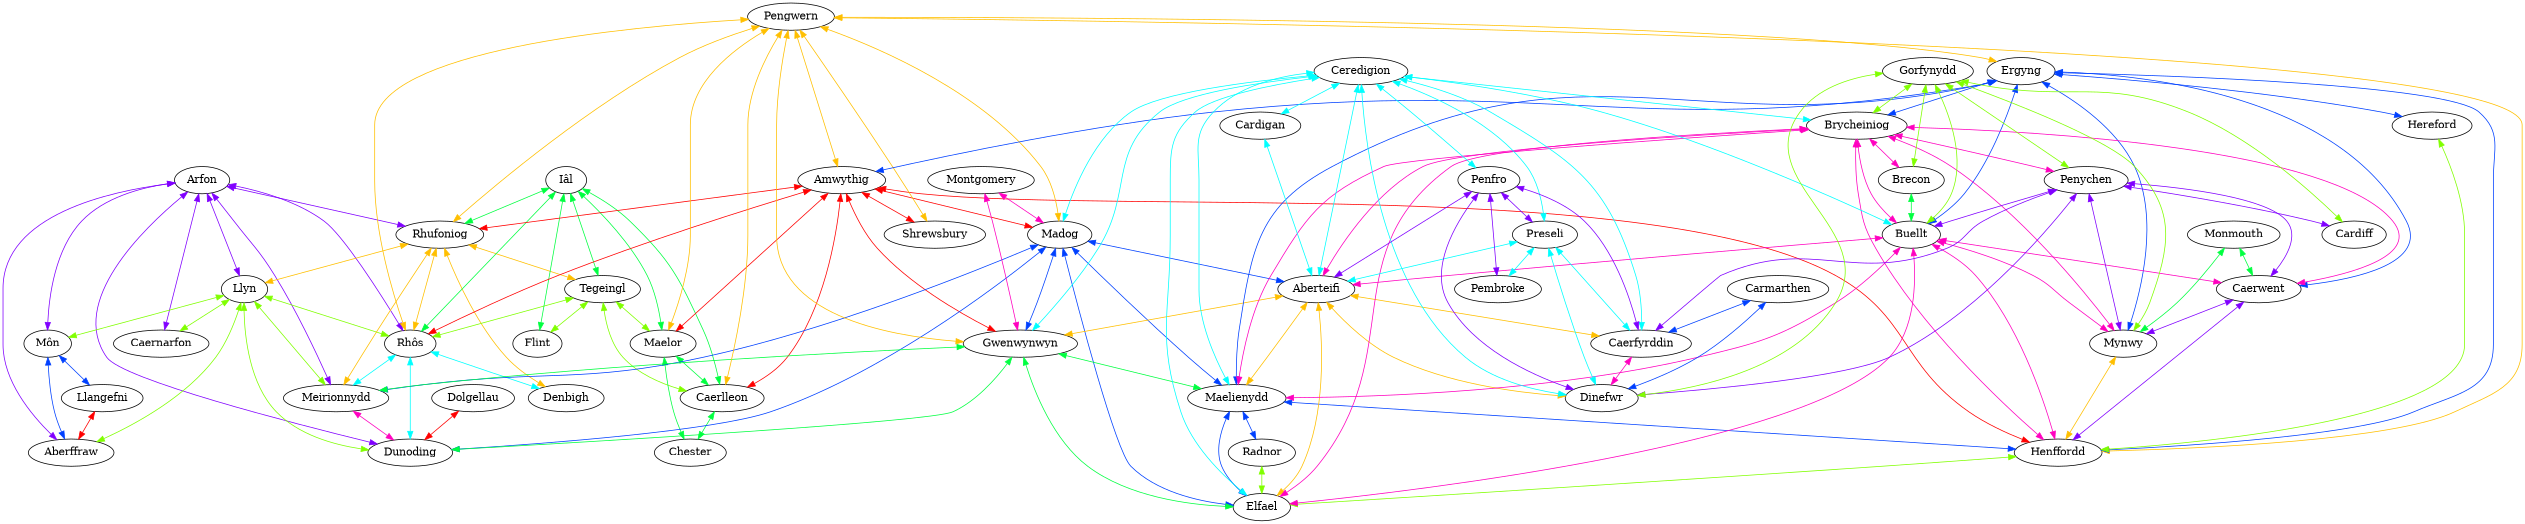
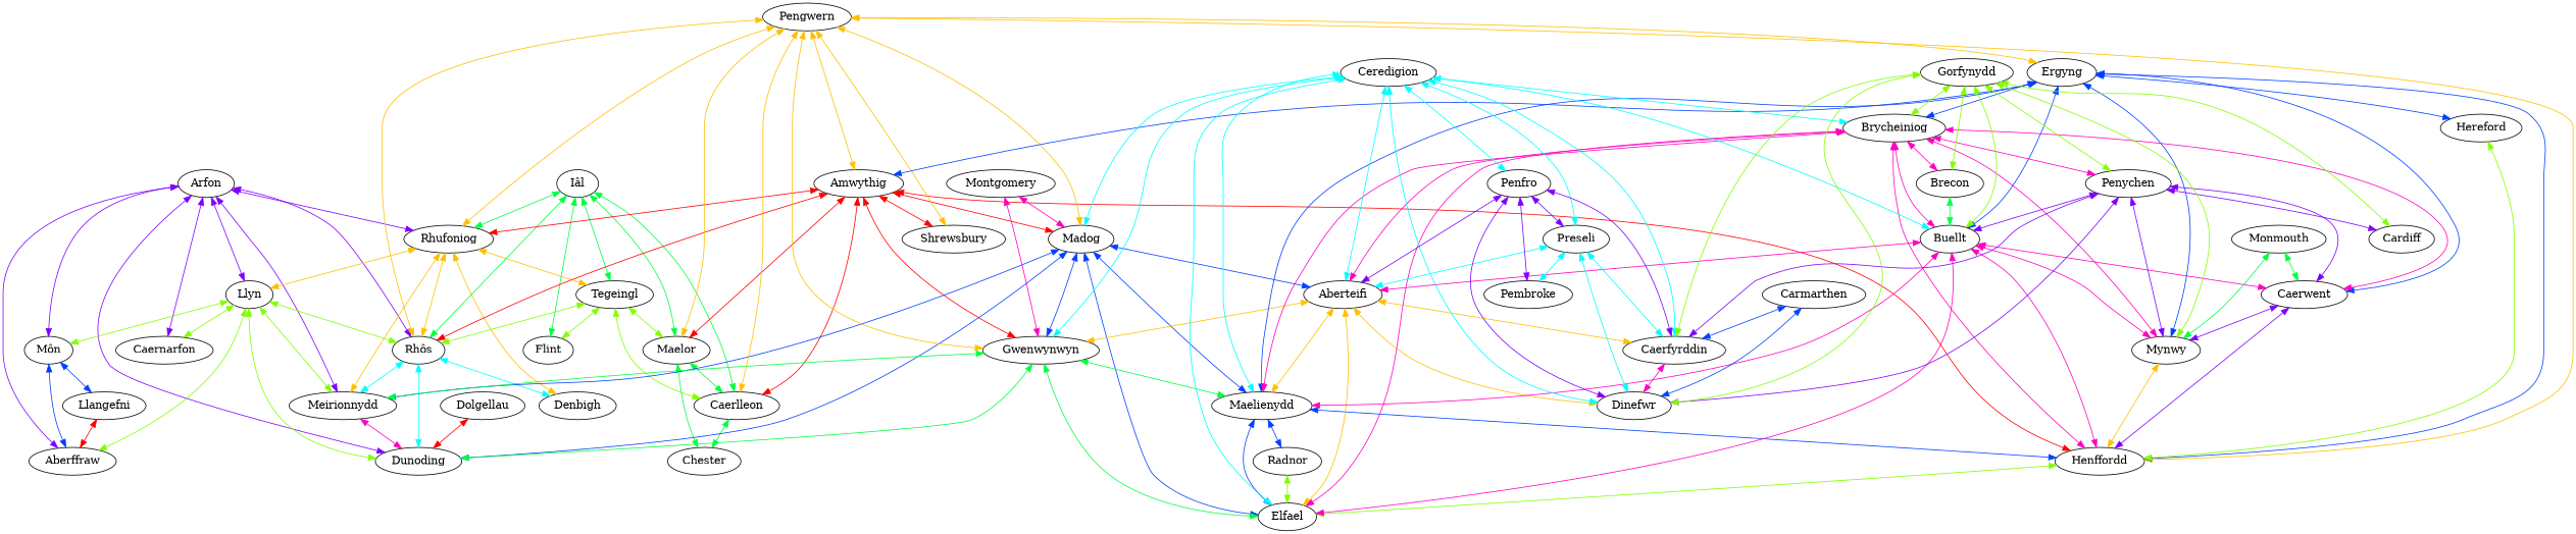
  graph {
    edge [color="0.625,1,1" dir=both]
    n1 [label=Aberffraw]
    n2 [label="M&#244;n"]
    n3 [label=Llangefni]
    n4 [label=Arfon]
    n5 [label=Llyn]
    n6 [label=Caernarfon]
    n7 [label=Rhufoniog]
    n8 [label="Rh&#244;s"]
    n9 [label=Dunoding]
    n10 [label=Meirionnydd]
    n11 [label=Denbigh]
    n12 [label=Tegeingl]
    n13 [label=Flint]
    n14 [label=Caerlleon]
    n15 [label=Maelor]
    n16 [label=Chester]
    n17 [label="I&#226;l"]
    n18 [label=Dolgellau]
    n19 [label=Amwythig]
    n20 [label=Shrewsbury]
    n21 [label=Henffordd]
    n22 [label=Madog]
    n23 [label=Gwenwynwyn]
    n24 [label=Elfael]
    n25 [label=Maelienydd]
    n26 [label=Aberteifi]
    n27 [label=Pengwern]
    n28 [label=Ergyng]
    n29 [label=Hereford]
    n30 [label=Buellt]
    n31 [label=Brycheiniog]
    n32 [label=Mynwy]
    n33 [label=Caerwent]
    n34 [label=Radnor]
    n35 [label=Brecon]
    n36 [label=Penychen]
    n37 [label=Dinefwr]
    n38 [label=Caerfyrddin]
    n39 [label=Montgomery]
    n40 [label=Cardiff]
    n41 [label=Ceredigion]
-   n42 [label=Cardigan]
    n43 [label=Preseli]
    n44 [label=Penfro]
    n45 [label=Pembroke]
    n46 [label=Carmarthen]
    n47 [label=Gorfynydd]
    n48 [label=Monmouth]
    n2 -- n1
    n2 -- n3
    n3 -- n1 [color="1,1,1"]
    n4 -- n1 [color="0.75,1,1"]
    n4 -- n2 [color="0.75,1,1"]
    n4 -- n5 [color="0.75,1,1"]
    n4 -- n6 [color="0.75,1,1"]
    n4 -- n7 [color="0.75,1,1"]
    n4 -- n8 [color="0.75,1,1"]
    n4 -- n9 [color="0.75,1,1"]
    n4 -- n10 [color="0.75,1,1"]
    n5 -- n1 [color="0.25,1,1"]
    n5 -- n2 [color="0.25,1,1"]
    n5 -- n6 [color="0.25,1,1"]
    n5 -- n8 [color="0.25,1,1"]
    n5 -- n9 [color="0.25,1,1"]
    n5 -- n10 [color="0.25,1,1"]
    n7 -- n5 [color="0.125,1,1"]
    n7 -- n8 [color="0.125,1,1"]
    n7 -- n10 [color="0.125,1,1"]
    n7 -- n11 [color="0.125,1,1"]
    n7 -- n12 [color="0.125,1,1"]
    n8 -- n9 [color="0.5,1,1"]
    n8 -- n10 [color="0.5,1,1"]
    n8 -- n11 [color="0.5,1,1"]
    n10 -- n9 [color="0.875,1,1"]
    n12 -- n8 [color="0.25,1,1"]
    n12 -- n13 [color="0.25,1,1"]
    n12 -- n14 [color="0.25,1,1"]
    n12 -- n15 [color="0.25,1,1"]
    n14 -- n16 [color="0.375,1,1"]
    n15 -- n14 [color="0.375,1,1"]
    n15 -- n16 [color="0.375,1,1"]
    n17 -- n7 [color="0.375,1,1"]
    n17 -- n8 [color="0.375,1,1"]
    n17 -- n12 [color="0.375,1,1"]
    n17 -- n13 [color="0.375,1,1"]
    n17 -- n14 [color="0.375,1,1"]
    n17 -- n15 [color="0.375,1,1"]
    n18 -- n9 [color="1,1,1"]
    n19 -- n7 [color="1,1,1"]
    n19 -- n8 [color="1,1,1"]
    n19 -- n14 [color="1,1,1"]
    n19 -- n15 [color="1,1,1"]
    n19 -- n20 [color="1,1,1"]
    n19 -- n21 [color="1,1,1"]
    n19 -- n22 [color="1,1,1"]
    n19 -- n23 [color="1,1,1"]
    n21 -- n24 [color="0.25,1,1"]
    n22 -- n9
    n22 -- n10
    n22 -- n23
    n22 -- n24
    n22 -- n25
    n22 -- n26
    n23 -- n9 [color="0.375,1,1"]
    n23 -- n10 [color="0.375,1,1"]
    n23 -- n24 [color="0.375,1,1"]
    n23 -- n25 [color="0.375,1,1"]
    n25 -- n21
    n25 -- n24
    n25 -- n34
    n26 -- n23 [color="0.125,1,1"]
    n26 -- n24 [color="0.125,1,1"]
    n26 -- n25 [color="0.125,1,1"]
    n26 -- n37 [color="0.125,1,1"]
    n26 -- n38 [color="0.125,1,1"]
    n27 -- n7 [color="0.125,1,1"]
    n27 -- n8 [color="0.125,1,1"]
    n27 -- n14 [color="0.125,1,1"]
    n27 -- n15 [color="0.125,1,1"]
    n27 -- n19 [color="0.125,1,1"]
    n27 -- n20 [color="0.125,1,1"]
    n27 -- n21 [color="0.125,1,1"]
    n27 -- n22 [color="0.125,1,1"]
    n27 -- n23 [color="0.125,1,1"]
    n27 -- n28 [color="0.125,1,1"]
    n28 -- n19
    n28 -- n21
    n28 -- n25
    n28 -- n29
    n28 -- n30
    n28 -- n31
    n28 -- n32
    n28 -- n33
    n29 -- n21 [color="0.25,1,1"]
    n30 -- n21 [color="0.875,1,1"]
    n30 -- n24 [color="0.875,1,1"]
    n30 -- n25 [color="0.875,1,1"]
    n30 -- n26 [color="0.875,1,1"]
    n30 -- n32 [color="0.875,1,1"]
    n30 -- n33 [color="0.875,1,1"]
    n31 -- n21 [color="0.875,1,1"]
    n31 -- n24 [color="0.875,1,1"]
    n31 -- n25 [color="0.875,1,1"]
    n31 -- n26 [color="0.875,1,1"]
    n31 -- n30 [color="0.875,1,1"]
    n31 -- n32 [color="0.875,1,1"]
    n31 -- n33 [color="0.875,1,1"]
    n31 -- n35 [color="0.875,1,1"]
    n31 -- n36 [color="0.875,1,1"]
    n32 -- n21 [color="0.125,1,1"]
    n33 -- n21 [color="0.75,1,1"]
    n33 -- n32 [color="0.75,1,1"]
    n34 -- n24 [color="0.25,1,1"]
    n35 -- n30 [color="0.375,1,1"]
    n36 -- n30 [color="0.75,1,1"]
    n36 -- n32 [color="0.75,1,1"]
    n36 -- n33 [color="0.75,1,1"]
    n36 -- n37 [color="0.75,1,1"]
    n36 -- n38 [color="0.75,1,1"]
    n36 -- n40 [color="0.75,1,1"]
    n38 -- n37 [color="0.875,1,1"]
    n39 -- n22 [color="0.875,1,1"]
    n39 -- n23 [color="0.875,1,1"]
    n41 -- n22 [color="0.5,1,1"]
    n41 -- n23 [color="0.5,1,1"]
    n41 -- n24 [color="0.5,1,1"]
    n41 -- n25 [color="0.5,1,1"]
    n41 -- n26 [color="0.5,1,1"]
    n41 -- n30 [color="0.5,1,1"]
    n41 -- n31 [color="0.5,1,1"]
    n41 -- n37 [color="0.5,1,1"]
    n41 -- n38 [color="0.5,1,1"]
-   n41 -- n42 [color="0.5,1,1"]
    n41 -- n43 [color="0.5,1,1"]
    n41 -- n44 [color="0.5,1,1"]
-   n42 -- n26 [color="0.5,1,1"]
    n43 -- n26 [color="0.5,1,1"]
    n43 -- n37 [color="0.5,1,1"]
    n43 -- n38 [color="0.5,1,1"]
    n43 -- n45 [color="0.5,1,1"]
    n44 -- n26 [color="0.75,1,1"]
    n44 -- n37 [color="0.75,1,1"]
    n44 -- n38 [color="0.75,1,1"]
    n44 -- n43 [color="0.75,1,1"]
    n44 -- n45 [color="0.75,1,1"]
    n46 -- n37
    n46 -- n38
    n47 -- n30 [color="0.25,1,1"]
    n47 -- n31 [color="0.25,1,1"]
    n47 -- n32 [color="0.25,1,1"]
    n47 -- n35 [color="0.25,1,1"]
    n47 -- n36 [color="0.25,1,1"]
    n47 -- n37 [color="0.25,1,1"]
+   n47 -- n38 [color="0.25,1,1"]
    n47 -- n40 [color="0.25,1,1"]
    n48 -- n32 [color="0.375,1,1"]
    n48 -- n33 [color="0.375,1,1"]
  }
